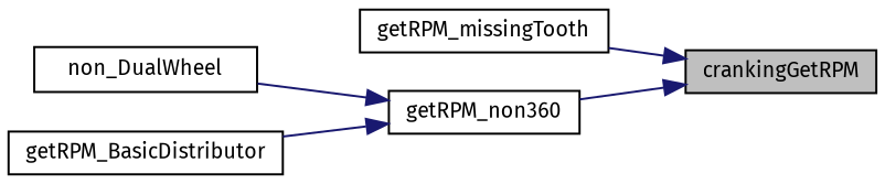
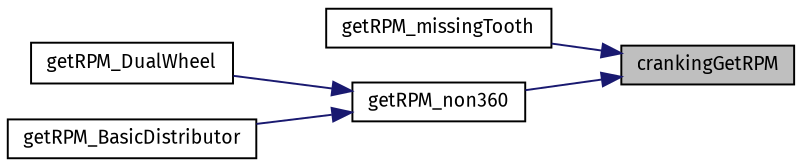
  digraph {
    fontname="Fira Sans"
    rankdir=RL
    node [color=black fillcolor=white fontname="Fira Sans" fontsize=10 shape=record style=filled]
    edge [color=midnightblue dir=back fontname="Fira Sans" fontsize=10 labelfontname=Helvetica labelfontsize=10 style=solid]
    n1 [fillcolor=grey75 fontcolor=black height=0.2 label=crankingGetRPM width=0.4]
    n2 [height=0.2 label=getRPM_missingTooth width=0.4]
    n3 [height=0.2 label=getRPM_non360 width=0.4]
-   n4 [height=0.2 label=non_DualWheel width=0.4]
+   n4 [height=0.2 label=getRPM_DualWheel width=0.4]
    n5 [height=0.2 label=getRPM_BasicDistributor width=0.4]
    n1 -> n2
    n1 -> n3
    n3 -> n4
    n3 -> n5
  }
